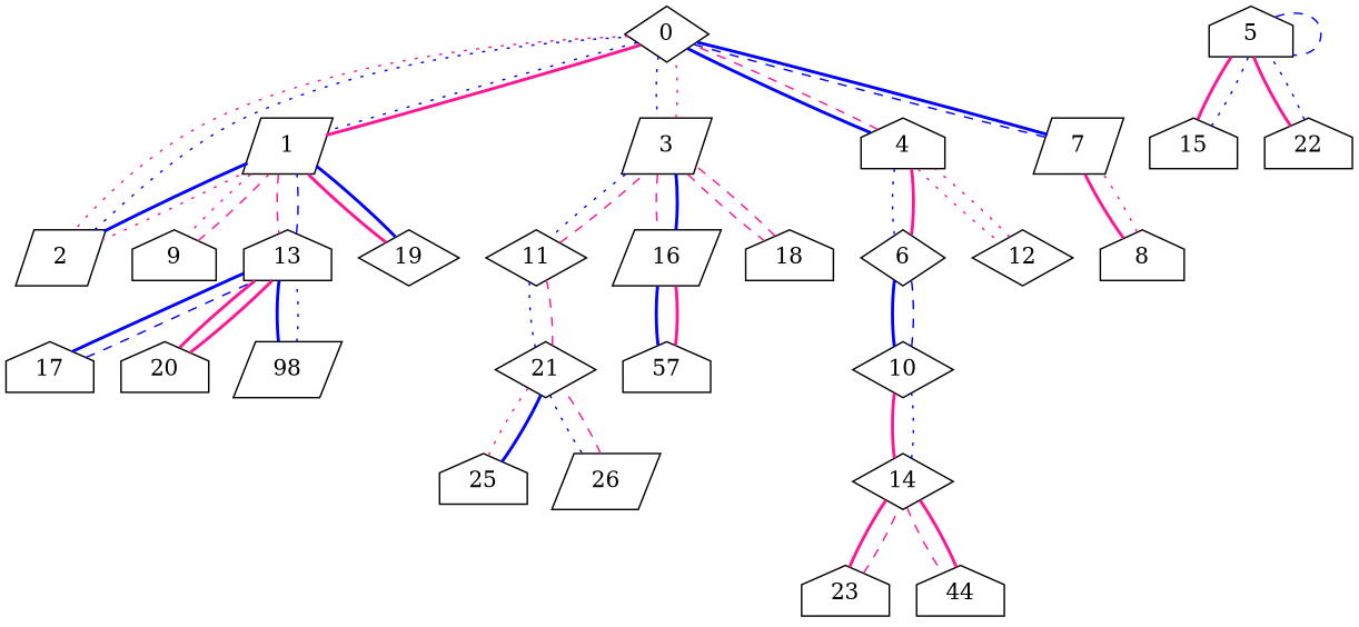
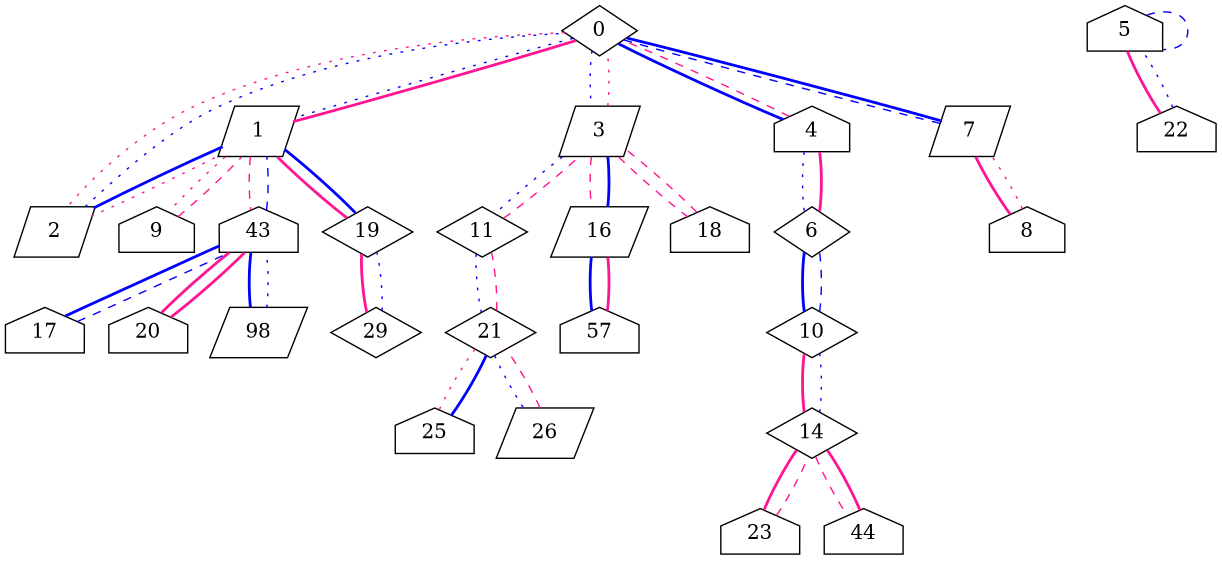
  graph {
    node [shape=house]
    edge [color=deeppink style=bold]
    n1 [label=0 shape=diamond]
    n2 [label=1 shape=parallelogram]
    n3 [label=2 shape=parallelogram]
    n4 [label=3 shape=parallelogram]
    n5 [label=4]
    n6 [label=7 shape=parallelogram]
    n7 [label=9]
-   n8 [label=13]
+   n8 [label=43]
    n9 [label=19 shape=diamond]
    n10 [label=11 shape=diamond]
    n11 [label=16 shape=parallelogram]
    n12 [label=18]
    n13 [label=6 shape=diamond]
-   n14 [label=12 shape=diamond]
    n15 [label=8]
    n16 [label=17]
    n17 [label=20]
    n18 [label=98 shape=parallelogram]
+   n19 [label=29 shape=diamond]
    n20 [label=21 shape=diamond]
    n21 [label=57]
    n22 [label=10 shape=diamond]
    n23 [label=25]
    n24 [label=26 shape=parallelogram]
    n25 [label=14 shape=diamond]
    n26 [label=5]
-   n27 [label=15]
    n28 [label=22]
    n29 [label=23]
    n30 [label=44]
    n1 -- n2 [color=blue style=dotted]
    n1 -- n3 [style=dotted]
    n1 -- n4 [color=blue style=dotted]
    n1 -- n5 [color=blue]
    n1 -- n6 [color=blue style=dashed]
    n2 -- n1
    n2 -- n3 [color=blue]
    n2 -- n7 [style=dotted]
    n2 -- n8 [style=dashed]
    n2 -- n9
    n3 -- n1 [color=blue style=dotted]
    n3 -- n2 [style=dotted]
    n4 -- n1 [style=dotted]
    n4 -- n10 [color=blue style=dotted]
    n4 -- n11 [style=dashed]
    n4 -- n12 [style=dashed]
    n5 -- n1 [style=dashed]
    n5 -- n13 [color=blue style=dotted]
-   n5 -- n14 [style=dotted]
    n6 -- n1 [color=blue]
    n6 -- n15
    n7 -- n2 [style=dashed]
    n8 -- n2 [color=blue style=dashed]
    n8 -- n16 [color=blue]
    n8 -- n17
    n8 -- n18 [color=blue]
    n9 -- n2 [color=blue]
+   n9 -- n19
    n10 -- n4 [style=dashed]
    n10 -- n20 [color=blue style=dotted]
    n11 -- n4 [color=blue]
    n11 -- n21 [color=blue]
    n12 -- n4 [style=dashed]
    n13 -- n5
    n13 -- n22 [color=blue]
-   n14 -- n5 [style=dotted]
    n15 -- n6 [style=dotted]
    n16 -- n8 [color=blue style=dashed]
    n17 -- n8
    n18 -- n8 [color=blue style=dotted]
+   n19 -- n9 [color=blue style=dotted]
    n20 -- n10 [style=dashed]
    n20 -- n23 [style=dotted]
    n20 -- n24 [color=blue style=dotted]
    n21 -- n11
    n22 -- n13 [color=blue style=dashed]
    n22 -- n25
    n23 -- n20 [color=blue]
    n24 -- n20 [style=dashed]
    n25 -- n22 [color=blue style=dotted]
    n25 -- n29
    n25 -- n30 [style=dashed]
    n26 -- n26 [color=blue style=dashed]
-   n26 -- n27
    n26 -- n28
-   n27 -- n26 [color=blue style=dotted]
    n28 -- n26 [color=blue style=dotted]
    n29 -- n25 [style=dashed]
    n30 -- n25
  }
